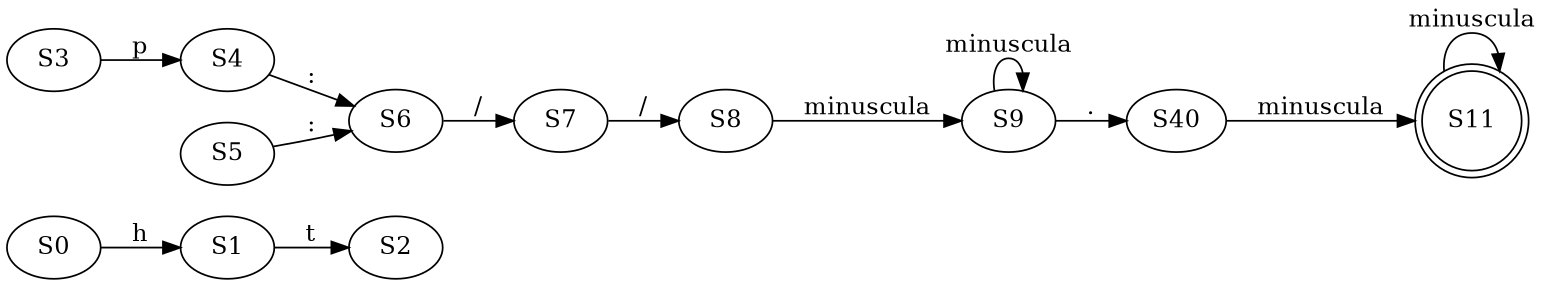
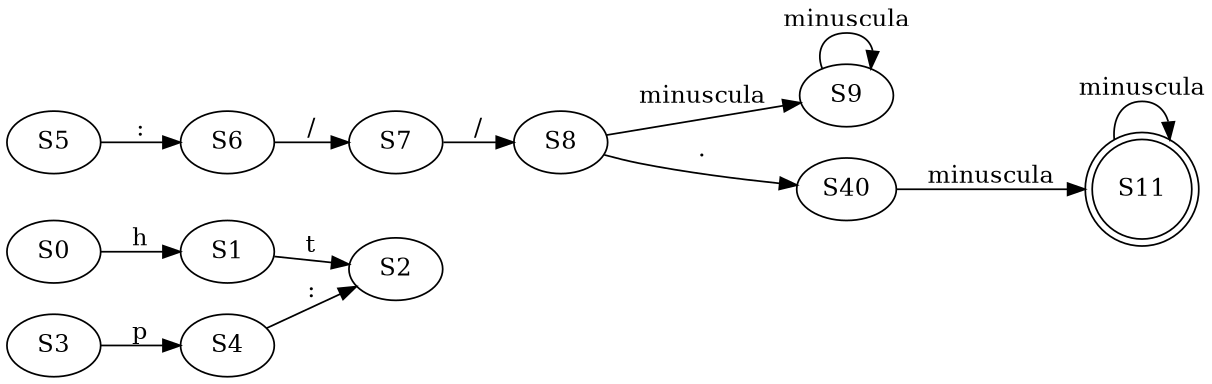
  digraph {
    rankdir=LR
    S0
    S1
    S2
    S3
    S4
    S6
    S5
    S7
    S8
    S9
    n11 [label=S40]
    S11 [shape=doublecircle]
    S0 -> S1 [label=h]
    S1 -> S2 [label=t]
    S3 -> S4 [label=p]
-   S4 -> S6 [label=":"]
+   S4 -> S2 [label=":"]
    S6 -> S7 [label="/"]
    S5 -> S6 [label=":"]
    S7 -> S8 [label="/"]
    S8 -> S9 [label=minuscula]
    S9 -> S9 [label=minuscula]
-   S9 -> n11 [label="."]
+   S8 -> n11 [label="."]
    n11 -> S11 [label=minuscula]
    S11 -> S11 [label=minuscula]
  }
